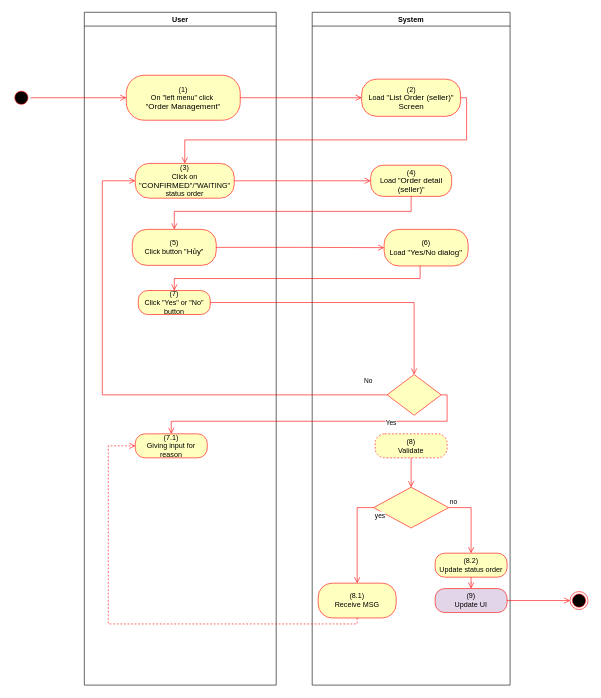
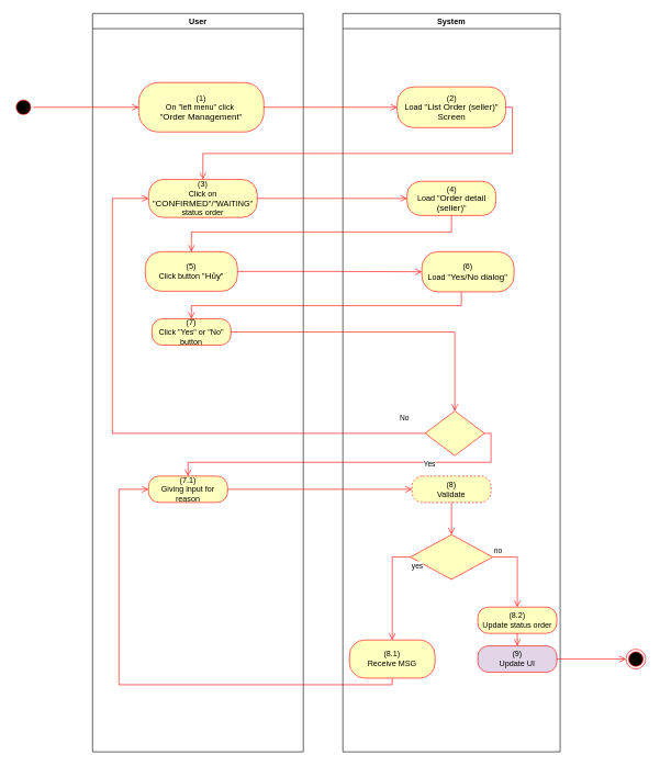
  <mxCell id="0" />
  <mxCell id="1" parent="0" />
  <mxCell id="2" value="User" style="swimlane;whiteSpace=wrap" vertex="1" parent="1"><mxGeometry x="140" y="20" width="320" height="1122" as="geometry"><mxRectangle x="120" y="128" width="60" height="23" as="alternateBounds" /></mxGeometry></mxCell>
  <mxCell id="3" value="&lt;span&gt;(1)&lt;/span&gt;&lt;br style=&quot;padding: 0px ; margin: 0px&quot;&gt;&lt;span&gt;On &quot;left menu&quot; click&amp;nbsp;&lt;/span&gt;&lt;br style=&quot;padding: 0px ; margin: 0px&quot;&gt;&lt;span&gt;&quot;&lt;/span&gt;&lt;span lang=&quot;EN-GB&quot; style=&quot;font-size: 10.0pt ; line-height: 107% ; font-family: &amp;#34;arial&amp;#34; , sans-serif&quot;&gt;Order Management&lt;/span&gt;&lt;span&gt;&quot;&lt;/span&gt;" style="rounded=1;whiteSpace=wrap;html=1;arcSize=40;fontColor=#000000;fillColor=#ffffc0;strokeColor=#ff0000;" vertex="1" parent="2"><mxGeometry x="70" y="105" width="190" height="75" as="geometry" /></mxCell>
  <mxCell id="4" value="(3)&lt;br&gt;Click on &quot;&lt;span lang=&quot;EN-GB&quot; style=&quot;font-size: 10.0pt ; line-height: 107% ; font-family: &amp;#34;arial&amp;#34; , sans-serif&quot;&gt;CONFIRMED&lt;/span&gt;&quot;/&quot;WAITING&quot; status order" style="rounded=1;whiteSpace=wrap;html=1;arcSize=40;fontColor=#000000;fillColor=#ffffc0;strokeColor=#ff0000;" vertex="1" parent="2"><mxGeometry x="85" y="252" width="165" height="58" as="geometry" /></mxCell>
  <mxCell id="5" value="(7.1)&lt;br&gt;Giving input for reason" style="rounded=1;whiteSpace=wrap;html=1;arcSize=40;fontColor=#000000;fillColor=#ffffc0;strokeColor=#ff0000;" vertex="1" parent="2"><mxGeometry x="85" y="703" width="120" height="40" as="geometry" /></mxCell>
  <mxCell id="6" value="System" style="swimlane;whiteSpace=wrap;startSize=23;" vertex="1" parent="1"><mxGeometry x="520" y="20" width="330" height="1122" as="geometry" /></mxCell>
  <mxCell id="7" value="(2)&lt;br&gt;Load &quot;&lt;span lang=&quot;EN-GB&quot; style=&quot;font-size: 10pt ; line-height: 107% ; font-family: &amp;#34;arial&amp;#34; , sans-serif&quot;&gt;&lt;span lang=&quot;EN-GB&quot; style=&quot;font-size: 10.0pt ; line-height: 107% ; font-family: &amp;#34;arial&amp;#34; , sans-serif&quot;&gt;List Order (seller)&lt;/span&gt;&quot;&lt;br&gt;Screen&lt;br&gt;&lt;/span&gt;" style="rounded=1;whiteSpace=wrap;html=1;arcSize=40;fontColor=#000000;fillColor=#ffffc0;strokeColor=#ff0000;" vertex="1" parent="6"><mxGeometry x="82.5" y="111.5" width="165" height="62" as="geometry" /></mxCell>
  <mxCell id="8" value="(4)&lt;br&gt;Load &quot;&lt;span lang=&quot;EN-GB&quot; style=&quot;font-size: 10.0pt ; line-height: 107% ; font-family: &amp;#34;arial&amp;#34; , sans-serif&quot;&gt;Order detail (seller)&lt;/span&gt;&quot;" style="rounded=1;whiteSpace=wrap;html=1;arcSize=40;fontColor=#000000;fillColor=#ffffc0;strokeColor=#ff0000;" vertex="1" parent="6"><mxGeometry x="97.5" y="255" width="135" height="52" as="geometry" /></mxCell>
  <mxCell id="9" value="(8.1)&lt;br&gt;Receive MSG" style="rounded=1;whiteSpace=wrap;html=1;arcSize=40;fontColor=#000000;fillColor=#ffffc0;strokeColor=#ff0000;" vertex="1" parent="6"><mxGeometry x="10" y="952" width="130" height="58" as="geometry" /></mxCell>
  <mxCell id="10" value="(9)&lt;br&gt;Update UI" style="rounded=1;whiteSpace=wrap;html=1;arcSize=40;fontColor=#000000;fillColor=#e1d5e7;strokeColor=#ff0000;" vertex="1" parent="6"><mxGeometry x="205" y="961" width="120" height="40" as="geometry" /></mxCell>
  <mxCell id="11" value="(8)&lt;br&gt;Validate" style="rounded=1;whiteSpace=wrap;html=1;arcSize=40;fontColor=#000000;fillColor=#ffffc0;strokeColor=#ff0000;dashed=1;" vertex="1" parent="6"><mxGeometry x="105" y="703" width="120" height="40" as="geometry" /></mxCell>
  <mxCell id="12" value="" style="rhombus;whiteSpace=wrap;html=1;fillColor=#ffffc0;strokeColor=#ff0000;" vertex="1" parent="6"><mxGeometry x="102.5" y="792" width="125" height="68" as="geometry" /></mxCell>
  <mxCell id="13" value="no" style="edgeStyle=orthogonalEdgeStyle;html=1;align=left;verticalAlign=bottom;endArrow=open;endSize=8;strokeColor=#ff0000;rounded=0;entryX=0.5;entryY=0;entryDx=0;entryDy=0;exitX=1;exitY=0.5;exitDx=0;exitDy=0;" edge="1" source="12" parent="6" target="16"><mxGeometry x="-1" relative="1" as="geometry"><mxPoint x="300" y="832" as="targetPoint" /></mxGeometry></mxCell>
  <mxCell id="14" value="yes" style="edgeStyle=orthogonalEdgeStyle;html=1;align=left;verticalAlign=top;endArrow=open;endSize=8;strokeColor=#ff0000;rounded=0;entryX=0.5;entryY=0;entryDx=0;entryDy=0;exitX=0;exitY=0.5;exitDx=0;exitDy=0;" edge="1" source="12" parent="6" target="9"><mxGeometry x="-1" relative="1" as="geometry"><mxPoint x="160" y="912" as="targetPoint" /></mxGeometry></mxCell>
  <mxCell id="15" value="" style="edgeStyle=orthogonalEdgeStyle;html=1;verticalAlign=bottom;endArrow=open;endSize=8;strokeColor=#ff0000;rounded=0;exitX=0.5;exitY=1;exitDx=0;exitDy=0;entryX=0.5;entryY=0;entryDx=0;entryDy=0;" edge="1" parent="6" source="11" target="12"><mxGeometry relative="1" as="geometry"><mxPoint x="115" y="733" as="targetPoint" /><mxPoint x="-165" y="733" as="sourcePoint" /></mxGeometry></mxCell>
  <mxCell id="16" value="(8.2)&lt;br&gt;Update status order" style="rounded=1;whiteSpace=wrap;html=1;arcSize=40;fontColor=#000000;fillColor=#ffffc0;strokeColor=#ff0000;" vertex="1" parent="6"><mxGeometry x="205" y="902" width="120" height="40" as="geometry" /></mxCell>
  <mxCell id="17" value="" style="edgeStyle=orthogonalEdgeStyle;html=1;verticalAlign=bottom;endArrow=open;endSize=8;strokeColor=#ff0000;rounded=0;entryX=0.5;entryY=0;entryDx=0;entryDy=0;" edge="1" source="16" parent="6" target="10"><mxGeometry relative="1" as="geometry"><mxPoint x="265" y="1002" as="targetPoint" /></mxGeometry></mxCell>
  <mxCell id="18" value="" style="ellipse;html=1;shape=startState;fillColor=#000000;strokeColor=#ff0000;" vertex="1" parent="1"><mxGeometry x="20" y="147.5" width="30" height="30" as="geometry" /></mxCell>
  <mxCell id="19" value="" style="edgeStyle=orthogonalEdgeStyle;html=1;verticalAlign=bottom;endArrow=open;endSize=8;strokeColor=#ff0000;rounded=0;entryX=0;entryY=0.5;entryDx=0;entryDy=0;" edge="1" parent="1" source="18" target="3"><mxGeometry relative="1" as="geometry"><mxPoint x="200" y="145" as="targetPoint" /></mxGeometry></mxCell>
  <mxCell id="20" value="" style="edgeStyle=orthogonalEdgeStyle;html=1;verticalAlign=bottom;endArrow=open;endSize=8;strokeColor=#ff0000;rounded=0;entryX=0;entryY=0.5;entryDx=0;entryDy=0;" edge="1" parent="1" source="3" target="7"><mxGeometry relative="1" as="geometry"><mxPoint x="600" y="163" as="targetPoint" /></mxGeometry></mxCell>
  <mxCell id="21" value="" style="ellipse;html=1;shape=endState;fillColor=#000000;strokeColor=#ff0000;" vertex="1" parent="1"><mxGeometry x="950" y="986" width="30" height="30" as="geometry" /></mxCell>
  <mxCell id="22" value="" style="edgeStyle=orthogonalEdgeStyle;html=1;verticalAlign=bottom;endArrow=open;endSize=8;strokeColor=#ff0000;rounded=0;exitX=1;exitY=0.5;exitDx=0;exitDy=0;entryX=0.5;entryY=0;entryDx=0;entryDy=0;" edge="1" parent="1" source="7" target="4"><mxGeometry relative="1" as="geometry"><mxPoint x="820" y="652" as="targetPoint" /><mxPoint x="850" y="677" as="sourcePoint" /></mxGeometry></mxCell>
  <mxCell id="23" value="" style="edgeStyle=orthogonalEdgeStyle;html=1;verticalAlign=bottom;endArrow=open;endSize=8;strokeColor=#ff0000;rounded=0;entryX=0;entryY=0.5;entryDx=0;entryDy=0;" edge="1" parent="1" source="4" target="8"><mxGeometry relative="1" as="geometry"><mxPoint x="420" y="432" as="targetPoint" /></mxGeometry></mxCell>
  <mxCell id="24" value="(5)&lt;br&gt;Click button &quot;&lt;span lang=&quot;EN-GB&quot; style=&quot;font-size: 10.0pt ; line-height: 107% ; font-family: &amp;#34;arial&amp;#34; , sans-serif&quot;&gt;Hủy&lt;/span&gt;&quot;" style="rounded=1;whiteSpace=wrap;html=1;arcSize=40;fontColor=#000000;fillColor=#ffffc0;strokeColor=#ff0000;" vertex="1" parent="1"><mxGeometry x="220" y="382" width="140" height="60" as="geometry" /></mxCell>
  <mxCell id="25" value="(7)&lt;br&gt;Click &quot;Yes&quot; or &quot;No&quot; button" style="rounded=1;whiteSpace=wrap;html=1;arcSize=40;fontColor=#000000;fillColor=#ffffc0;strokeColor=#ff0000;" vertex="1" parent="1"><mxGeometry x="230" y="484" width="120" height="40" as="geometry" /></mxCell>
  <mxCell id="26" value="" style="rhombus;whiteSpace=wrap;html=1;fillColor=#ffffc0;strokeColor=#ff0000;" vertex="1" parent="1"><mxGeometry x="645" y="624" width="90" height="68" as="geometry" /></mxCell>
  <mxCell id="27" value="Yes" style="edgeStyle=orthogonalEdgeStyle;html=1;align=left;verticalAlign=top;endArrow=open;endSize=8;strokeColor=#ff0000;rounded=0;exitX=1;exitY=0.5;exitDx=0;exitDy=0;entryX=0.5;entryY=0;entryDx=0;entryDy=0;" edge="1" parent="1" source="26" target="5"><mxGeometry x="-0.41" y="-10" relative="1" as="geometry"><mxPoint x="170" y="586" as="targetPoint" /><mxPoint as="offset" /><Array as="points"><mxPoint x="745" y="658" /><mxPoint x="745" y="702" /><mxPoint x="285" y="702" /></Array></mxGeometry></mxCell>
  <mxCell id="28" value="(6)&lt;br&gt;Load &quot;&lt;font face=&quot;arial, sans-serif&quot;&gt;&lt;span style=&quot;font-size: 13.333px&quot;&gt;Yes/No dialog&quot;&lt;/span&gt;&lt;/font&gt;" style="rounded=1;whiteSpace=wrap;html=1;arcSize=40;fontColor=#000000;fillColor=#ffffc0;strokeColor=#ff0000;" vertex="1" parent="1"><mxGeometry x="640" y="382" width="140" height="61" as="geometry" /></mxCell>
  <mxCell id="29" value="" style="edgeStyle=orthogonalEdgeStyle;html=1;verticalAlign=bottom;endArrow=open;endSize=8;strokeColor=#ff0000;rounded=0;entryX=0;entryY=0.5;entryDx=0;entryDy=0;" edge="1" parent="1" source="24" target="28"><mxGeometry relative="1" as="geometry"><mxPoint x="280" y="497" as="targetPoint" /></mxGeometry></mxCell>
  <mxCell id="30" value="" style="edgeStyle=orthogonalEdgeStyle;html=1;verticalAlign=bottom;endArrow=open;endSize=8;strokeColor=#ff0000;rounded=0;entryX=0.5;entryY=0;entryDx=0;entryDy=0;" edge="1" parent="1" source="28" target="25"><mxGeometry relative="1" as="geometry"><mxPoint x="690" y="494" as="targetPoint" /><Array as="points"><mxPoint x="700" y="464" /><mxPoint x="290" y="464" /></Array></mxGeometry></mxCell>
  <mxCell id="31" value="" style="edgeStyle=orthogonalEdgeStyle;html=1;verticalAlign=bottom;endArrow=open;endSize=8;strokeColor=#ff0000;rounded=0;entryX=0.5;entryY=0;entryDx=0;entryDy=0;" edge="1" parent="1" source="25" target="26"><mxGeometry relative="1" as="geometry"><mxPoint x="700" y="584" as="targetPoint" /></mxGeometry></mxCell>
  <mxCell id="32" value="No" style="edgeStyle=orthogonalEdgeStyle;html=1;align=left;verticalAlign=bottom;endArrow=open;endSize=8;strokeColor=#ff0000;rounded=0;entryX=0;entryY=0.5;entryDx=0;entryDy=0;exitX=0;exitY=0.5;exitDx=0;exitDy=0;" edge="1" parent="1" source="26" target="4"><mxGeometry x="-0.909" y="-14" relative="1" as="geometry"><mxPoint x="590" y="714" as="targetPoint" /><Array as="points"><mxPoint x="170" y="658" /><mxPoint x="170" y="301" /></Array><mxPoint as="offset" /></mxGeometry></mxCell>
  <mxCell id="33" value="" style="edgeStyle=orthogonalEdgeStyle;html=1;verticalAlign=bottom;endArrow=open;endSize=8;strokeColor=#ff0000;rounded=0;exitX=1;exitY=0.5;exitDx=0;exitDy=0;entryX=0;entryY=0.5;entryDx=0;entryDy=0;" edge="1" parent="1" source="10" target="21"><mxGeometry relative="1" as="geometry"><mxPoint x="510" y="732" as="targetPoint" /><mxPoint x="510" y="672" as="sourcePoint" /></mxGeometry></mxCell>
- <mxCell id="35" value="" style="edgeStyle=orthogonalEdgeStyle;html=1;verticalAlign=bottom;endArrow=open;endSize=8;strokeColor=#ff0000;rounded=0;exitX=0.5;exitY=1;exitDx=0;exitDy=0;entryX=0;entryY=0.5;entryDx=0;entryDy=0;dashed=1;" edge="1" parent="1" source="9" target="5"><mxGeometry relative="1" as="geometry"><mxPoint x="170" y="676" as="targetPoint" /><Array as="points"><mxPoint x="595" y="1040" /><mxPoint x="180" y="1040" /><mxPoint x="180" y="743" /></Array></mxGeometry></mxCell>
+ <mxCell id="34" value="" style="edgeStyle=orthogonalEdgeStyle;html=1;verticalAlign=bottom;endArrow=open;endSize=8;strokeColor=#ff0000;rounded=0;" edge="1" source="5" parent="1" target="11"><mxGeometry relative="1" as="geometry"><mxPoint x="430" y="1022" as="targetPoint" /></mxGeometry></mxCell>
+ <mxCell id="35" value="" style="edgeStyle=orthogonalEdgeStyle;html=1;verticalAlign=bottom;endArrow=open;endSize=8;strokeColor=#ff0000;rounded=0;exitX=0.5;exitY=1;exitDx=0;exitDy=0;entryX=0;entryY=0.5;entryDx=0;entryDy=0;" edge="1" parent="1" source="9" target="5"><mxGeometry relative="1" as="geometry"><mxPoint x="170" y="676" as="targetPoint" /><Array as="points"><mxPoint x="595" y="1040" /><mxPoint x="180" y="1040" /><mxPoint x="180" y="743" /></Array></mxGeometry></mxCell>
  <mxCell id="36" value="" style="edgeStyle=orthogonalEdgeStyle;html=1;verticalAlign=bottom;endArrow=open;endSize=8;strokeColor=#ff0000;rounded=0;entryX=0.5;entryY=0;entryDx=0;entryDy=0;" edge="1" parent="1" source="8" target="24"><mxGeometry relative="1" as="geometry"><mxPoint x="685" y="382" as="targetPoint" /><Array as="points"><mxPoint x="685" y="352" /><mxPoint x="290" y="352" /></Array></mxGeometry></mxCell>
